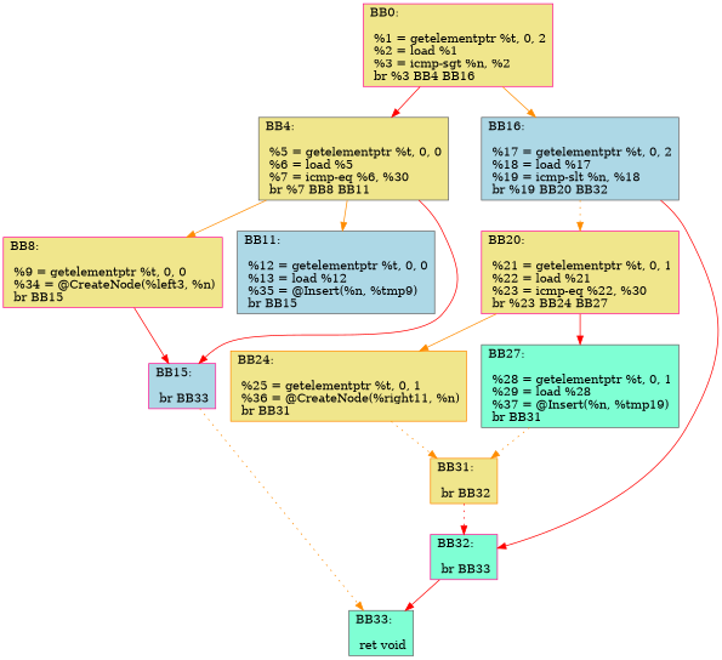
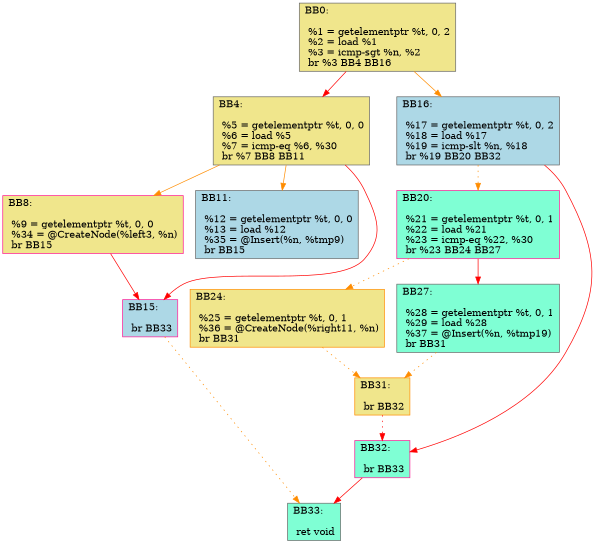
  digraph {
    node [color=deeppink fillcolor=khaki shape=record style=filled]
    edge [color=darkorange style=solid]
-   n1 [label="{BB0:\l\l  %1 = getelementptr %t,  0,  2\l %2 = load %1\l %3 = icmp-sgt %n,  %2\l br %3 BB4 BB16\l}"]
+   n1 [color=gray40 label="{BB0:\l\l  %1 = getelementptr %t,  0,  2\l %2 = load %1\l %3 = icmp-sgt %n,  %2\l br %3 BB4 BB16\l}"]
    n2 [color=gray40 label="{BB4:\l\l  %5 = getelementptr %t,  0,  0\l %6 = load %5\l %7 = icmp-eq %6,  %30\l br %7 BB8 BB11\l}"]
    n3 [color=gray40 fillcolor=lightblue label="{BB16:\l\l  %17 = getelementptr %t,  0,  2\l %18 = load %17\l %19 = icmp-slt %n,  %18\l br %19 BB20 BB32\l}"]
    n4 [label="{BB8:\l\l  %9 = getelementptr %t,  0,  0\l %34 = @CreateNode(%left3, %n)\l br  BB15\l}"]
    n5 [color=gray40 fillcolor=lightblue label="{BB11:\l\l  %12 = getelementptr %t,  0,  0\l %13 = load %12\l %35 = @Insert(%n, %tmp9)\l br  BB15\l}"]
    n6 [fillcolor=lightblue label="{BB15:\l\l  br  BB33\l}"]
-   n7 [label="{BB20:\l\l  %21 = getelementptr %t,  0,  1\l %22 = load %21\l %23 = icmp-eq %22,  %30\l br %23 BB24 BB27\l}"]
+   n7 [fillcolor=aquamarine label="{BB20:\l\l  %21 = getelementptr %t,  0,  1\l %22 = load %21\l %23 = icmp-eq %22,  %30\l br %23 BB24 BB27\l}"]
    n8 [fillcolor=aquamarine label="{BB32:\l\l  br  BB33\l}"]
    n9 [color=darkorange label="{BB24:\l\l  %25 = getelementptr %t,  0,  1\l %36 = @CreateNode(%right11, %n)\l br  BB31\l}"]
    n10 [color=gray40 fillcolor=aquamarine label="{BB27:\l\l  %28 = getelementptr %t,  0,  1\l %29 = load %28\l %37 = @Insert(%n, %tmp19)\l br  BB31\l}"]
    n11 [color=gray40 fillcolor=aquamarine label="{BB33:\l\l  ret void\l}"]
    n12 [color=darkorange label="{BB31:\l\l  br  BB32\l}"]
    n1 -> n2 [color=red]
    n1 -> n3
    n2 -> n4
    n2 -> n5
    n2 -> n6 [color=red]
    n3 -> n7 [style=dotted]
    n3 -> n8 [color=red]
    n4 -> n6 [color=red]
    n6 -> n11 [style=dotted]
-   n7 -> n9
+   n7 -> n9 [style=dotted]
    n7 -> n10 [color=red]
    n8 -> n11 [color=red]
    n9 -> n12 [style=dotted]
    n10 -> n12 [style=dotted]
    n12 -> n8 [color=red style=dotted]
  }
